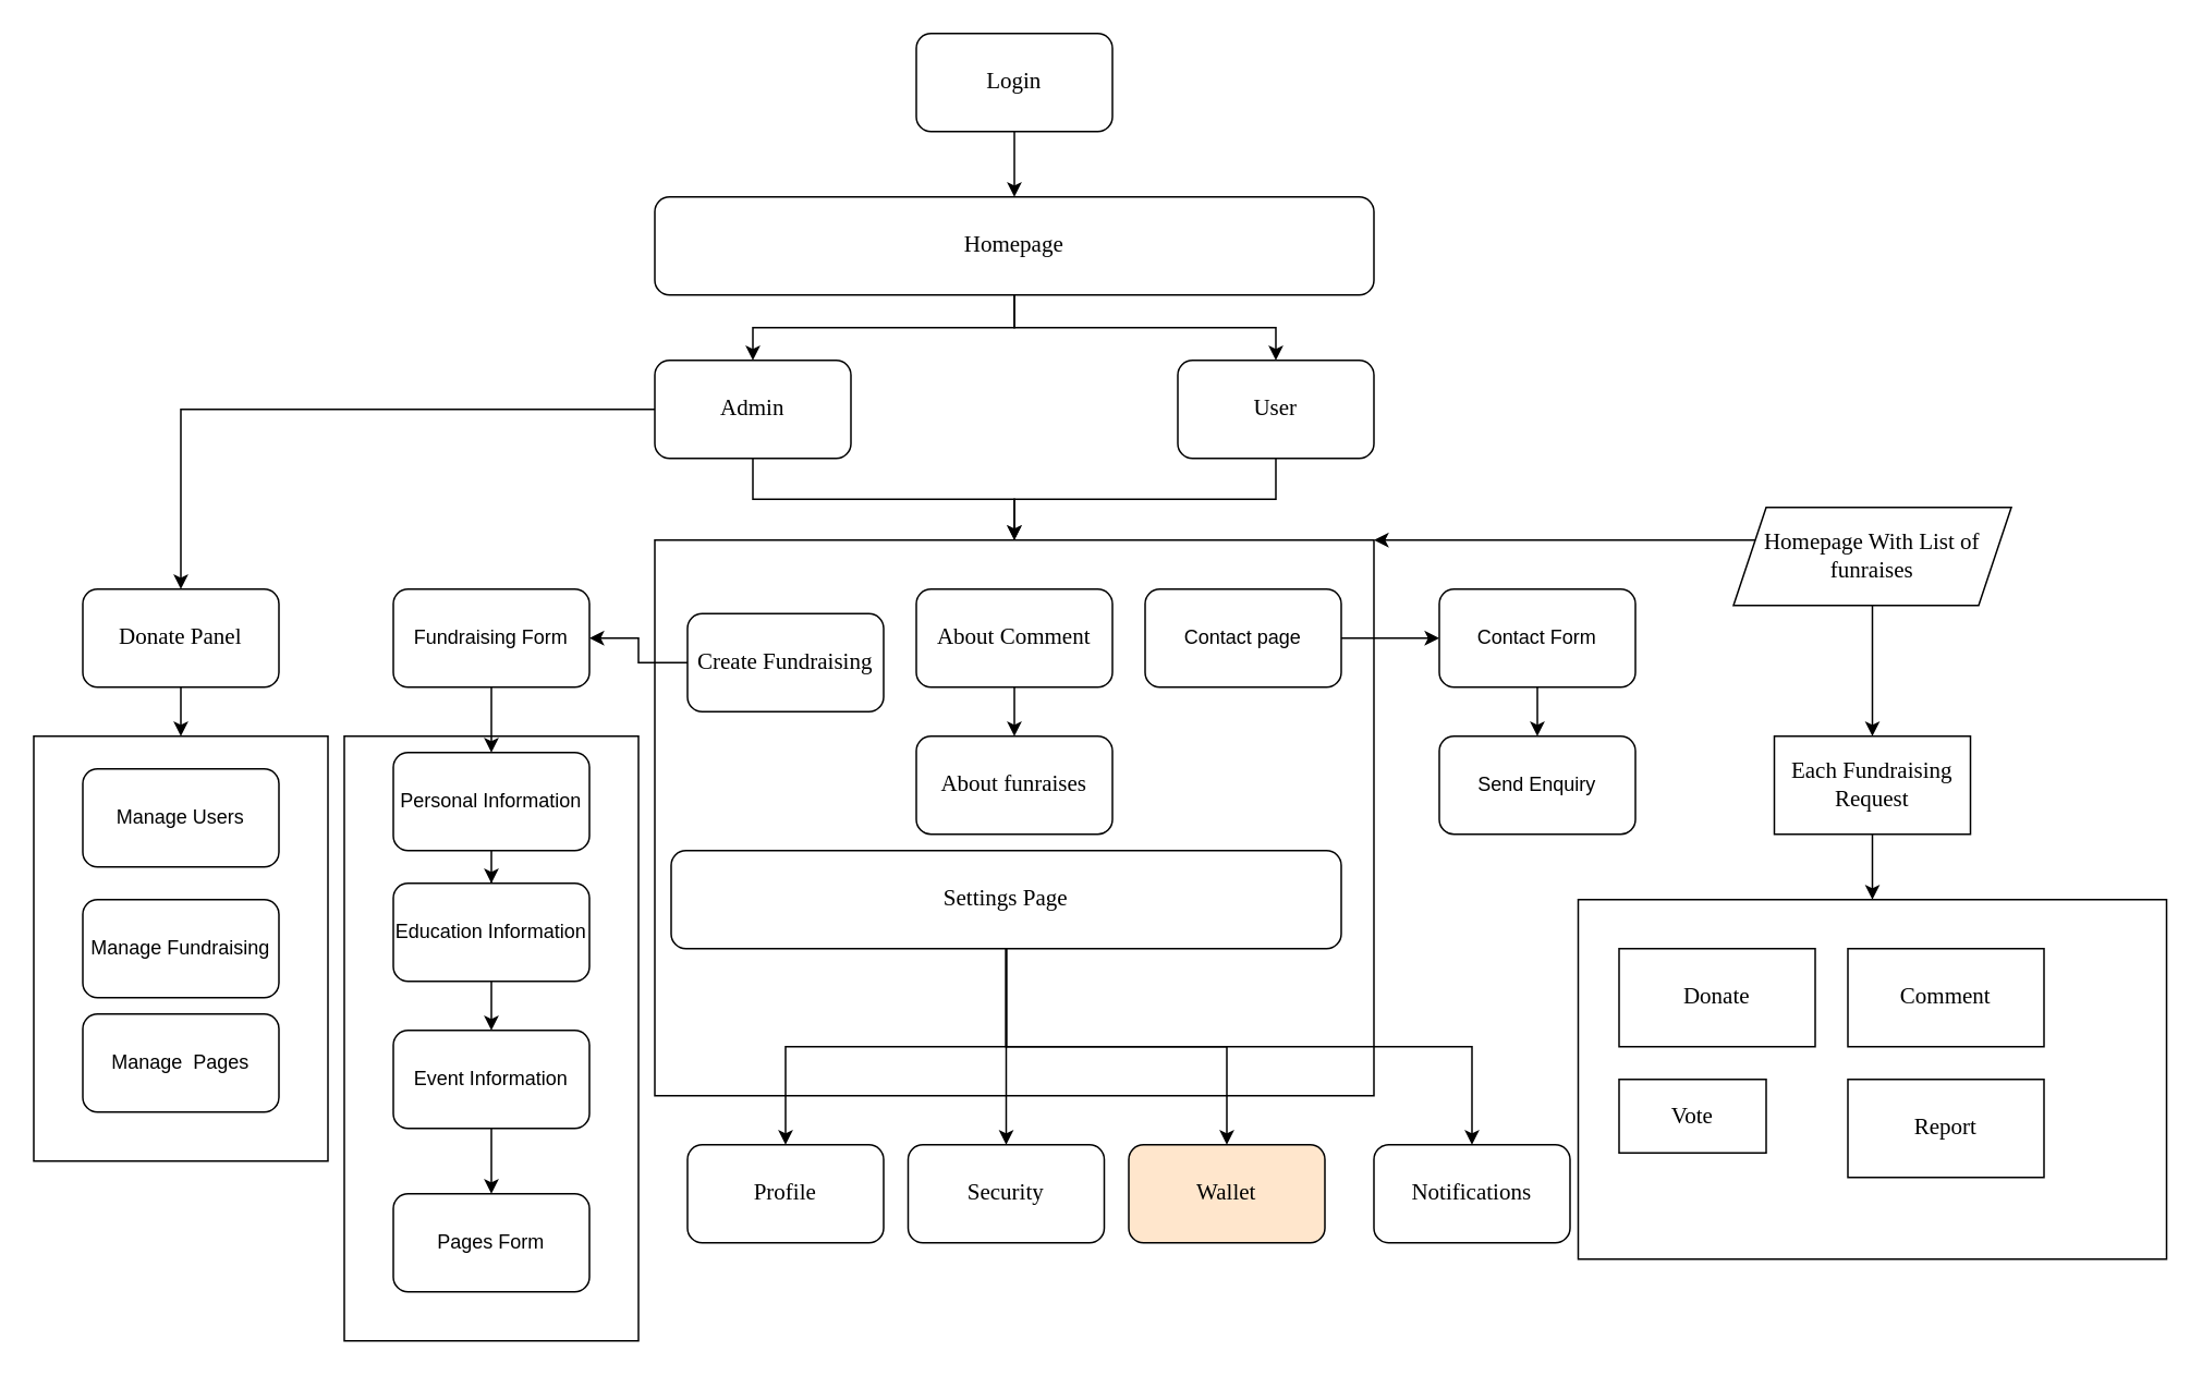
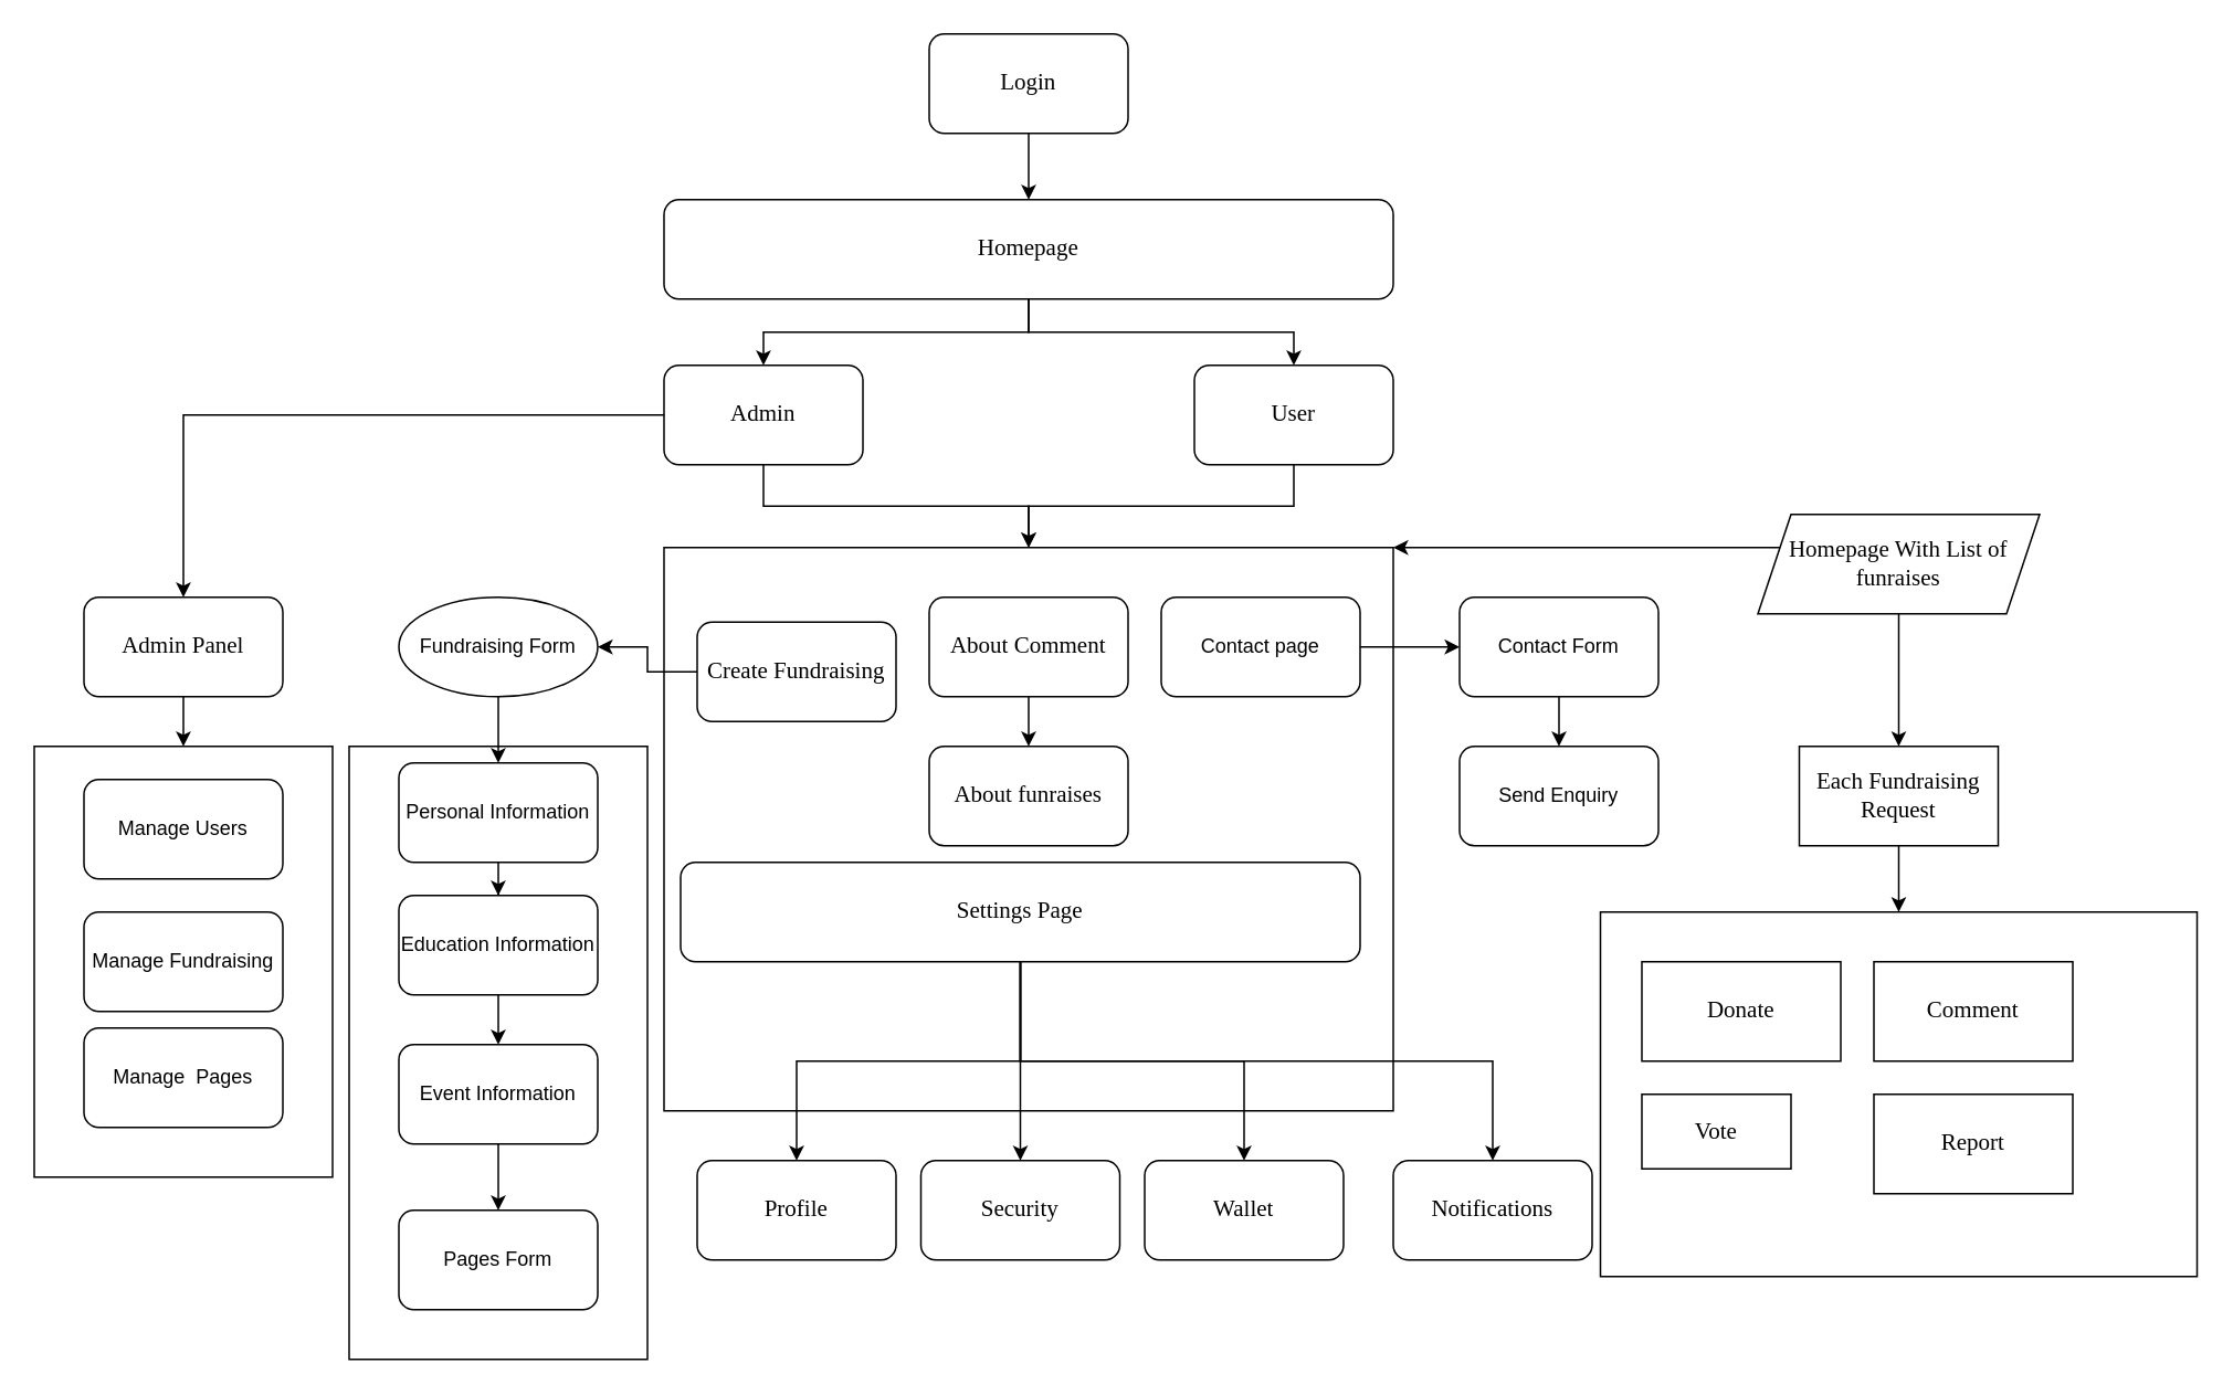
  <mxCell id="0" />
  <mxCell id="1" parent="0" />
  <mxCell id="2" value="" style="rounded=0;whiteSpace=wrap;html=1;fontFamily=Times New Roman;fontSize=14;" vertex="1" parent="1"><mxGeometry x="210" y="450" width="180" height="370" as="geometry" /></mxCell>
  <mxCell id="3" value="" style="edgeStyle=orthogonalEdgeStyle;rounded=0;orthogonalLoop=1;jettySize=auto;html=1;fontFamily=Times New Roman;fontSize=14;" edge="1" parent="1" source="4" target="12"><mxGeometry relative="1" as="geometry" /></mxCell>
  <mxCell id="4" value="&lt;font style=&quot;font-size: 14px;&quot; face=&quot;Times New Roman&quot;&gt;Login&lt;/font&gt;" style="rounded=1;whiteSpace=wrap;html=1;" vertex="1" parent="1"><mxGeometry x="560" y="20" width="120" height="60" as="geometry" /></mxCell>
  <mxCell id="5" style="edgeStyle=orthogonalEdgeStyle;rounded=0;orthogonalLoop=1;jettySize=auto;html=1;entryX=0.5;entryY=0;entryDx=0;entryDy=0;fontFamily=Times New Roman;fontSize=14;" edge="1" parent="1" source="7" target="13"><mxGeometry relative="1" as="geometry" /></mxCell>
  <mxCell id="6" style="edgeStyle=orthogonalEdgeStyle;rounded=0;orthogonalLoop=1;jettySize=auto;html=1;fontFamily=Times New Roman;fontSize=14;" edge="1" parent="1" source="7" target="43"><mxGeometry relative="1" as="geometry" /></mxCell>
  <mxCell id="7" value="&lt;font style=&quot;font-size: 14px;&quot; face=&quot;Times New Roman&quot;&gt;Admin&lt;/font&gt;" style="rounded=1;whiteSpace=wrap;html=1;" vertex="1" parent="1"><mxGeometry x="400" y="220" width="120" height="60" as="geometry" /></mxCell>
  <mxCell id="8" style="edgeStyle=orthogonalEdgeStyle;rounded=0;orthogonalLoop=1;jettySize=auto;html=1;fontFamily=Times New Roman;fontSize=14;" edge="1" parent="1" source="9" target="13"><mxGeometry relative="1" as="geometry" /></mxCell>
  <mxCell id="9" value="&lt;font style=&quot;font-size: 14px;&quot; face=&quot;Times New Roman&quot;&gt;User&lt;/font&gt;" style="rounded=1;whiteSpace=wrap;html=1;" vertex="1" parent="1"><mxGeometry x="720" y="220" width="120" height="60" as="geometry" /></mxCell>
  <mxCell id="10" style="edgeStyle=orthogonalEdgeStyle;rounded=0;orthogonalLoop=1;jettySize=auto;html=1;fontFamily=Times New Roman;fontSize=14;" edge="1" parent="1" source="12" target="7"><mxGeometry relative="1" as="geometry" /></mxCell>
  <mxCell id="11" style="edgeStyle=orthogonalEdgeStyle;rounded=0;orthogonalLoop=1;jettySize=auto;html=1;fontFamily=Times New Roman;fontSize=14;" edge="1" parent="1" source="12" target="9"><mxGeometry relative="1" as="geometry" /></mxCell>
  <mxCell id="12" value="&lt;font style=&quot;font-size: 14px;&quot; face=&quot;Times New Roman&quot;&gt;Homepage&lt;/font&gt;" style="rounded=1;whiteSpace=wrap;html=1;" vertex="1" parent="1"><mxGeometry x="400" y="120" width="440" height="60" as="geometry" /></mxCell>
  <mxCell id="13" value="" style="rounded=0;whiteSpace=wrap;html=1;fontFamily=Times New Roman;fontSize=14;align=left;" vertex="1" parent="1"><mxGeometry x="400" y="330" width="440" height="340" as="geometry" /></mxCell>
  <mxCell id="14" value="" style="edgeStyle=orthogonalEdgeStyle;rounded=0;orthogonalLoop=1;jettySize=auto;html=1;fontFamily=Times New Roman;fontSize=14;" edge="1" parent="1" source="15" target="24"><mxGeometry relative="1" as="geometry" /></mxCell>
  <mxCell id="15" value="&lt;font style=&quot;font-size: 14px;&quot; face=&quot;Times New Roman&quot;&gt;Create Fundraising&lt;/font&gt;" style="rounded=1;whiteSpace=wrap;html=1;" vertex="1" parent="1"><mxGeometry x="420" y="375" width="120" height="60" as="geometry" /></mxCell>
  <mxCell id="16" value="" style="edgeStyle=orthogonalEdgeStyle;rounded=0;orthogonalLoop=1;jettySize=auto;html=1;fontFamily=Times New Roman;fontSize=14;" edge="1" parent="1" source="17" target="32"><mxGeometry relative="1" as="geometry" /></mxCell>
  <mxCell id="17" value="&lt;font style=&quot;font-size: 14px;&quot; face=&quot;Times New Roman&quot;&gt;About Comment&lt;/font&gt;" style="rounded=1;whiteSpace=wrap;html=1;" vertex="1" parent="1"><mxGeometry x="560" y="360" width="120" height="60" as="geometry" /></mxCell>
  <mxCell id="18" value="" style="edgeStyle=orthogonalEdgeStyle;rounded=0;orthogonalLoop=1;jettySize=auto;html=1;fontFamily=Times New Roman;fontSize=14;" edge="1" parent="1" source="19" target="21"><mxGeometry relative="1" as="geometry" /></mxCell>
  <mxCell id="19" value="Contact page" style="rounded=1;whiteSpace=wrap;html=1;" vertex="1" parent="1"><mxGeometry x="700" y="360" width="120" height="60" as="geometry" /></mxCell>
  <mxCell id="20" value="" style="edgeStyle=orthogonalEdgeStyle;rounded=0;orthogonalLoop=1;jettySize=auto;html=1;fontFamily=Times New Roman;fontSize=14;" edge="1" parent="1" source="21" target="22"><mxGeometry relative="1" as="geometry" /></mxCell>
  <mxCell id="21" value="Contact Form" style="rounded=1;whiteSpace=wrap;html=1;" vertex="1" parent="1"><mxGeometry x="880" y="360" width="120" height="60" as="geometry" /></mxCell>
  <mxCell id="22" value="Send Enquiry" style="rounded=1;whiteSpace=wrap;html=1;" vertex="1" parent="1"><mxGeometry x="880" y="450" width="120" height="60" as="geometry" /></mxCell>
  <mxCell id="23" style="edgeStyle=orthogonalEdgeStyle;rounded=0;orthogonalLoop=1;jettySize=auto;html=1;fontFamily=Times New Roman;fontSize=14;" edge="1" parent="1" source="24" target="26"><mxGeometry relative="1" as="geometry" /></mxCell>
- <mxCell id="24" value="Fundraising Form" style="rounded=1;whiteSpace=wrap;html=1;" vertex="1" parent="1"><mxGeometry x="240" y="360" width="120" height="60" as="geometry" /></mxCell>
+ <mxCell id="24" value="Fundraising Form" style="ellipse;whiteSpace=wrap;html=1;" vertex="1" parent="1"><mxGeometry x="240" y="360" width="120" height="60" as="geometry" /></mxCell>
  <mxCell id="25" style="edgeStyle=orthogonalEdgeStyle;rounded=0;orthogonalLoop=1;jettySize=auto;html=1;fontFamily=Times New Roman;fontSize=14;" edge="1" parent="1" source="26" target="28"><mxGeometry relative="1" as="geometry" /></mxCell>
  <mxCell id="26" value="Personal Information" style="rounded=1;whiteSpace=wrap;html=1;" vertex="1" parent="1"><mxGeometry x="240" y="460" width="120" height="60" as="geometry" /></mxCell>
  <mxCell id="27" style="edgeStyle=orthogonalEdgeStyle;rounded=0;orthogonalLoop=1;jettySize=auto;html=1;fontFamily=Times New Roman;fontSize=14;" edge="1" parent="1" source="28" target="30"><mxGeometry relative="1" as="geometry" /></mxCell>
  <mxCell id="28" value="Education Information" style="rounded=1;whiteSpace=wrap;html=1;" vertex="1" parent="1"><mxGeometry x="240" y="540" width="120" height="60" as="geometry" /></mxCell>
  <mxCell id="29" value="" style="edgeStyle=orthogonalEdgeStyle;rounded=0;orthogonalLoop=1;jettySize=auto;html=1;fontFamily=Times New Roman;fontSize=14;" edge="1" parent="1" source="30" target="31"><mxGeometry relative="1" as="geometry" /></mxCell>
  <mxCell id="30" value="Event Information" style="rounded=1;whiteSpace=wrap;html=1;" vertex="1" parent="1"><mxGeometry x="240" y="630" width="120" height="60" as="geometry" /></mxCell>
  <mxCell id="31" value="Pages Form" style="rounded=1;whiteSpace=wrap;html=1;" vertex="1" parent="1"><mxGeometry x="240" y="730" width="120" height="60" as="geometry" /></mxCell>
  <mxCell id="32" value="&lt;font style=&quot;font-size: 14px;&quot; face=&quot;Times New Roman&quot;&gt;About funraises&lt;/font&gt;" style="rounded=1;whiteSpace=wrap;html=1;" vertex="1" parent="1"><mxGeometry x="560" y="450" width="120" height="60" as="geometry" /></mxCell>
  <mxCell id="33" style="edgeStyle=orthogonalEdgeStyle;rounded=0;orthogonalLoop=1;jettySize=auto;html=1;fontFamily=Times New Roman;fontSize=14;" edge="1" parent="1" source="37" target="38"><mxGeometry relative="1" as="geometry" /></mxCell>
  <mxCell id="34" style="edgeStyle=orthogonalEdgeStyle;rounded=0;orthogonalLoop=1;jettySize=auto;html=1;fontFamily=Times New Roman;fontSize=14;" edge="1" parent="1" source="37" target="39"><mxGeometry relative="1" as="geometry" /></mxCell>
  <mxCell id="35" style="edgeStyle=orthogonalEdgeStyle;rounded=0;orthogonalLoop=1;jettySize=auto;html=1;fontFamily=Times New Roman;fontSize=14;" edge="1" parent="1" source="37" target="40"><mxGeometry relative="1" as="geometry" /></mxCell>
  <mxCell id="36" style="edgeStyle=orthogonalEdgeStyle;rounded=0;orthogonalLoop=1;jettySize=auto;html=1;fontFamily=Times New Roman;fontSize=14;" edge="1" parent="1" source="37" target="41"><mxGeometry relative="1" as="geometry"><Array as="points"><mxPoint x="615" y="640" /><mxPoint x="900" y="640" /></Array></mxGeometry></mxCell>
  <mxCell id="37" value="Settings Page" style="rounded=1;whiteSpace=wrap;html=1;fontFamily=Times New Roman;fontSize=14;" vertex="1" parent="1"><mxGeometry x="410" y="520" width="410" height="60" as="geometry" /></mxCell>
  <mxCell id="38" value="&lt;font style=&quot;font-size: 14px;&quot; face=&quot;Times New Roman&quot;&gt;Profile&lt;/font&gt;" style="rounded=1;whiteSpace=wrap;html=1;" vertex="1" parent="1"><mxGeometry x="420" y="700" width="120" height="60" as="geometry" /></mxCell>
  <mxCell id="39" value="&lt;font style=&quot;font-size: 14px;&quot; face=&quot;Times New Roman&quot;&gt;Security&lt;/font&gt;" style="rounded=1;whiteSpace=wrap;html=1;" vertex="1" parent="1"><mxGeometry x="555" y="700" width="120" height="60" as="geometry" /></mxCell>
- <mxCell id="40" value="&lt;font style=&quot;font-size: 14px;&quot; face=&quot;Times New Roman&quot;&gt;Wallet&lt;/font&gt;" style="rounded=1;whiteSpace=wrap;html=1;fillColor=#ffe6cc;" vertex="1" parent="1"><mxGeometry x="690" y="700" width="120" height="60" as="geometry" /></mxCell>
+ <mxCell id="40" value="&lt;font style=&quot;font-size: 14px;&quot; face=&quot;Times New Roman&quot;&gt;Wallet&lt;/font&gt;" style="rounded=1;whiteSpace=wrap;html=1;" vertex="1" parent="1"><mxGeometry x="690" y="700" width="120" height="60" as="geometry" /></mxCell>
  <mxCell id="41" value="&lt;font face=&quot;Times New Roman&quot;&gt;&lt;span style=&quot;font-size: 14px;&quot;&gt;Notifications&lt;/span&gt;&lt;/font&gt;" style="rounded=1;whiteSpace=wrap;html=1;" vertex="1" parent="1"><mxGeometry x="840" y="700" width="120" height="60" as="geometry" /></mxCell>
  <mxCell id="42" style="edgeStyle=orthogonalEdgeStyle;rounded=0;orthogonalLoop=1;jettySize=auto;html=1;fontFamily=Times New Roman;fontSize=14;" edge="1" parent="1" source="43" target="44"><mxGeometry relative="1" as="geometry" /></mxCell>
- <mxCell id="43" value="&lt;font face=&quot;Times New Roman&quot;&gt;&lt;span style=&quot;font-size: 14px;&quot;&gt;Donate Panel&lt;/span&gt;&lt;/font&gt;" style="rounded=1;whiteSpace=wrap;html=1;" vertex="1" parent="1"><mxGeometry x="50" y="360" width="120" height="60" as="geometry" /></mxCell>
+ <mxCell id="43" value="&lt;font face=&quot;Times New Roman&quot;&gt;&lt;span style=&quot;font-size: 14px;&quot;&gt;Admin Panel&lt;/span&gt;&lt;/font&gt;" style="rounded=1;whiteSpace=wrap;html=1;" vertex="1" parent="1"><mxGeometry x="50" y="360" width="120" height="60" as="geometry" /></mxCell>
  <mxCell id="44" value="" style="rounded=0;whiteSpace=wrap;html=1;fontFamily=Times New Roman;fontSize=14;" vertex="1" parent="1"><mxGeometry x="20" y="450" width="180" height="260" as="geometry" /></mxCell>
  <mxCell id="45" value="Manage Users" style="rounded=1;whiteSpace=wrap;html=1;" vertex="1" parent="1"><mxGeometry x="50" y="470" width="120" height="60" as="geometry" /></mxCell>
  <mxCell id="46" value="Manage Fundraising" style="rounded=1;whiteSpace=wrap;html=1;" vertex="1" parent="1"><mxGeometry x="50" y="550" width="120" height="60" as="geometry" /></mxCell>
  <mxCell id="47" value="Manage&amp;nbsp; Pages" style="rounded=1;whiteSpace=wrap;html=1;" vertex="1" parent="1"><mxGeometry x="50" y="620" width="120" height="60" as="geometry" /></mxCell>
  <mxCell id="48" style="edgeStyle=orthogonalEdgeStyle;rounded=0;orthogonalLoop=1;jettySize=auto;html=1;entryX=1;entryY=0;entryDx=0;entryDy=0;fontFamily=Times New Roman;fontSize=14;" edge="1" parent="1" source="50" target="13"><mxGeometry relative="1" as="geometry"><Array as="points"><mxPoint x="970" y="330" /></Array></mxGeometry></mxCell>
  <mxCell id="49" value="" style="edgeStyle=orthogonalEdgeStyle;rounded=0;orthogonalLoop=1;jettySize=auto;html=1;fontFamily=Times New Roman;fontSize=14;" edge="1" parent="1" source="50" target="52"><mxGeometry relative="1" as="geometry" /></mxCell>
  <mxCell id="50" value="Homepage With List of funraises" style="shape=parallelogram;perimeter=parallelogramPerimeter;whiteSpace=wrap;html=1;fixedSize=1;fontFamily=Times New Roman;fontSize=14;" vertex="1" parent="1"><mxGeometry x="1060" y="310" width="170" height="60" as="geometry" /></mxCell>
  <mxCell id="51" value="" style="edgeStyle=orthogonalEdgeStyle;rounded=0;orthogonalLoop=1;jettySize=auto;html=1;fontFamily=Times New Roman;fontSize=14;" edge="1" parent="1" source="52" target="53"><mxGeometry relative="1" as="geometry" /></mxCell>
  <mxCell id="52" value="Each Fundraising Request" style="whiteSpace=wrap;html=1;fontSize=14;fontFamily=Times New Roman;" vertex="1" parent="1"><mxGeometry x="1085" y="450" width="120" height="60" as="geometry" /></mxCell>
  <mxCell id="53" value="" style="whiteSpace=wrap;html=1;fontSize=14;fontFamily=Times New Roman;" vertex="1" parent="1"><mxGeometry x="965" y="550" width="360" height="220" as="geometry" /></mxCell>
  <mxCell id="54" value="Donate" style="rounded=0;whiteSpace=wrap;html=1;fontFamily=Times New Roman;fontSize=14;" vertex="1" parent="1"><mxGeometry x="990" y="580" width="120" height="60" as="geometry" /></mxCell>
  <mxCell id="55" value="Comment" style="rounded=0;whiteSpace=wrap;html=1;fontFamily=Times New Roman;fontSize=14;" vertex="1" parent="1"><mxGeometry x="1130" y="580" width="120" height="60" as="geometry" /></mxCell>
  <mxCell id="56" value="Vote" style="rounded=0;whiteSpace=wrap;html=1;fontFamily=Times New Roman;fontSize=14;" vertex="1" parent="1"><mxGeometry x="990" y="660" width="90" height="45" as="geometry" /></mxCell>
  <mxCell id="57" value="Report" style="rounded=0;whiteSpace=wrap;html=1;fontFamily=Times New Roman;fontSize=14;" vertex="1" parent="1"><mxGeometry x="1130" y="660" width="120" height="60" as="geometry" /></mxCell>
